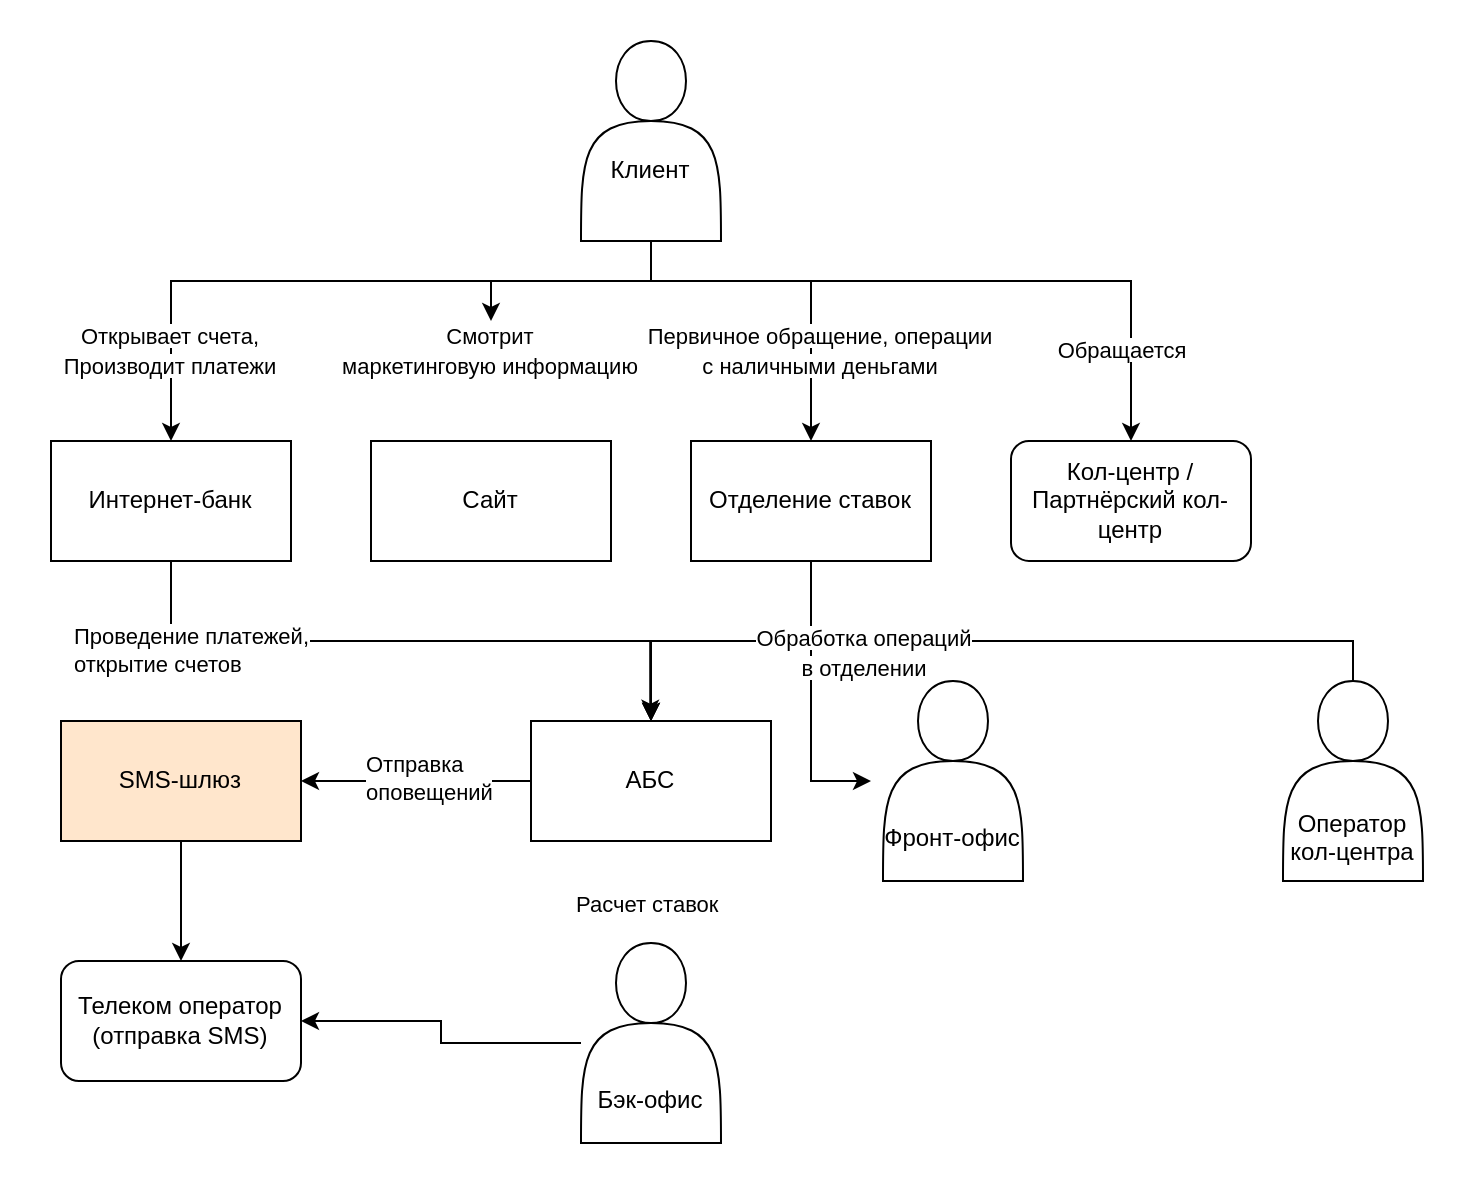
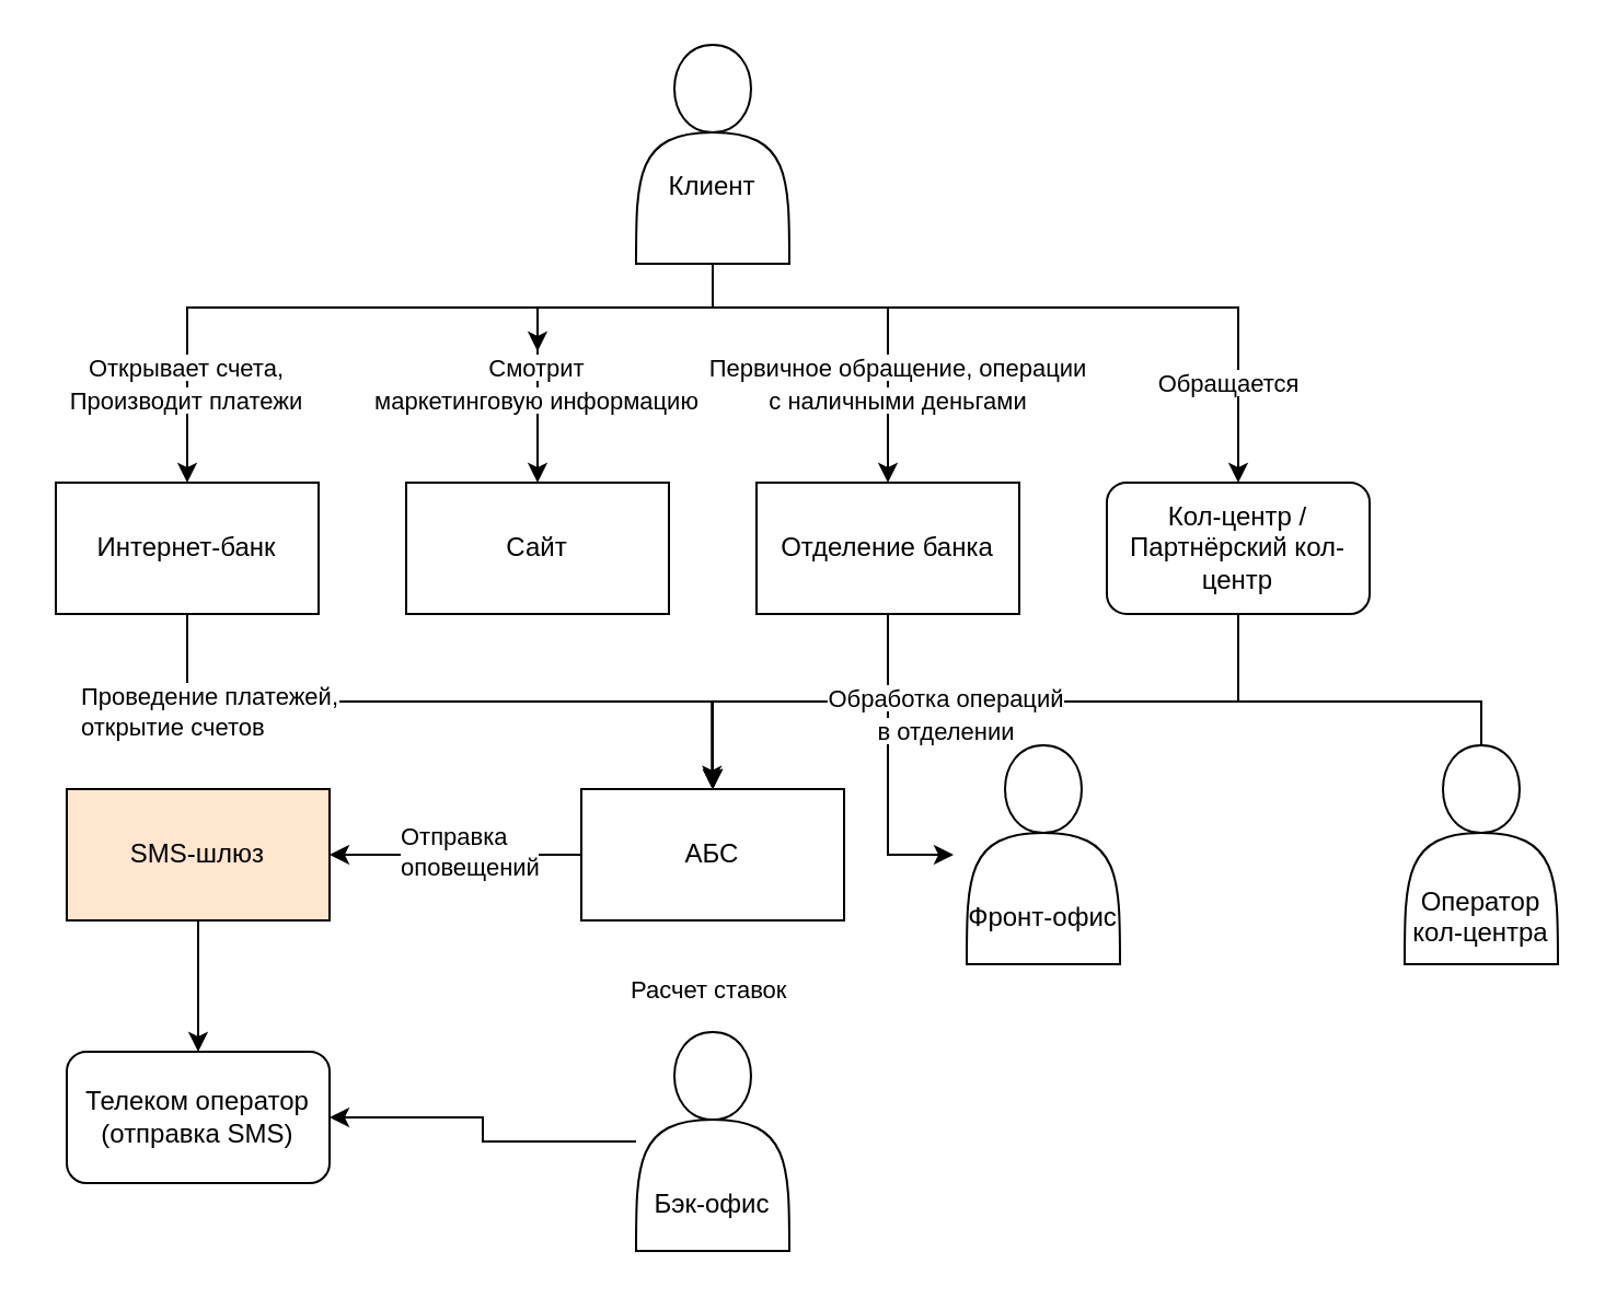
  <mxCell id="0" />
  <mxCell id="1" parent="0" />
  <mxCell id="2" style="edgeStyle=orthogonalEdgeStyle;rounded=0;orthogonalLoop=1;jettySize=auto;html=1;entryX=0.5;entryY=0;entryDx=0;entryDy=0;exitX=0.5;exitY=1;exitDx=0;exitDy=0;" parent="1" source="6" target="8" edge="1"><mxGeometry relative="1" as="geometry"><mxPoint x="279" y="120" as="sourcePoint" /><Array as="points"><mxPoint x="325" y="140" /><mxPoint x="85" y="140" /></Array></mxGeometry></mxCell>
+ <mxCell id="3" style="edgeStyle=orthogonalEdgeStyle;rounded=0;orthogonalLoop=1;jettySize=auto;html=1;entryX=0.5;entryY=0;entryDx=0;entryDy=0;exitX=0.5;exitY=1;exitDx=0;exitDy=0;" parent="1" source="26" target="9" edge="1"><mxGeometry relative="1" as="geometry"><mxPoint x="279" y="120" as="sourcePoint" /><Array as="points"><mxPoint x="245" y="140" /></Array></mxGeometry></mxCell>
  <mxCell id="4" style="edgeStyle=orthogonalEdgeStyle;rounded=0;orthogonalLoop=1;jettySize=auto;html=1;entryX=0.5;entryY=0;entryDx=0;entryDy=0;exitX=0.5;exitY=1;exitDx=0;exitDy=0;" parent="1" source="6" target="11" edge="1"><mxGeometry relative="1" as="geometry"><mxPoint x="279" y="120" as="sourcePoint" /><Array as="points"><mxPoint x="325" y="140" /><mxPoint x="405" y="140" /></Array></mxGeometry></mxCell>
  <mxCell id="5" style="edgeStyle=orthogonalEdgeStyle;rounded=0;orthogonalLoop=1;jettySize=auto;html=1;exitX=0.5;exitY=1;exitDx=0;exitDy=0;" parent="1" source="6" target="13" edge="1"><mxGeometry relative="1" as="geometry"><mxPoint x="279" y="120" as="sourcePoint" /><Array as="points"><mxPoint x="325" y="140" /><mxPoint x="565" y="140" /></Array></mxGeometry></mxCell>
  <mxCell id="6" value="&lt;div&gt;&lt;br&gt;&lt;/div&gt;&lt;div&gt;&lt;br&gt;&lt;/div&gt;Клиент" style="shape=actor;whiteSpace=wrap;html=1;" parent="1" vertex="1"><mxGeometry x="290" y="20" width="70" height="100" as="geometry" /></mxCell>
  <mxCell id="7" style="edgeStyle=orthogonalEdgeStyle;rounded=0;orthogonalLoop=1;jettySize=auto;html=1;" parent="1" source="8" target="15" edge="1"><mxGeometry relative="1" as="geometry"><Array as="points"><mxPoint x="85" y="320" /><mxPoint x="325" y="320" /></Array></mxGeometry></mxCell>
  <mxCell id="8" value="Интернет-банк" style="rounded=0;whiteSpace=wrap;html=1;" parent="1" vertex="1"><mxGeometry x="25" y="220" width="120" height="60" as="geometry" /></mxCell>
  <mxCell id="9" value="Сайт" style="rounded=0;whiteSpace=wrap;html=1;" parent="1" vertex="1"><mxGeometry x="185" y="220" width="120" height="60" as="geometry" /></mxCell>
  <mxCell id="10" style="edgeStyle=orthogonalEdgeStyle;rounded=0;orthogonalLoop=1;jettySize=auto;html=1;entryX=0.5;entryY=0;entryDx=0;entryDy=0;" parent="1" source="11" target="15" edge="1"><mxGeometry relative="1" as="geometry" /></mxCell>
- <mxCell id="11" value="Отделение ставок" style="rounded=0;whiteSpace=wrap;html=1;" parent="1" vertex="1"><mxGeometry x="345" y="220" width="120" height="60" as="geometry" /></mxCell>
+ <mxCell id="11" value="Отделение банка" style="rounded=0;whiteSpace=wrap;html=1;" parent="1" vertex="1"><mxGeometry x="345" y="220" width="120" height="60" as="geometry" /></mxCell>
+ <mxCell id="12" style="edgeStyle=orthogonalEdgeStyle;rounded=0;orthogonalLoop=1;jettySize=auto;html=1;entryX=0.5;entryY=0;entryDx=0;entryDy=0;" parent="1" source="13" target="15" edge="1"><mxGeometry relative="1" as="geometry"><Array as="points"><mxPoint x="565" y="320" /><mxPoint x="325" y="320" /></Array></mxGeometry></mxCell>
  <mxCell id="13" value="Кол-центр /&lt;br&gt;Партнёрский кол-центр" style="whiteSpace=wrap;html=1;rounded=1;" parent="1" vertex="1"><mxGeometry x="505" y="220" width="120" height="60" as="geometry" /></mxCell>
  <mxCell id="14" style="edgeStyle=orthogonalEdgeStyle;rounded=0;orthogonalLoop=1;jettySize=auto;html=1;entryX=1;entryY=0.5;entryDx=0;entryDy=0;" parent="1" source="15" target="23" edge="1"><mxGeometry relative="1" as="geometry" /></mxCell>
  <mxCell id="15" value="АБС" style="rounded=0;whiteSpace=wrap;html=1;" parent="1" vertex="1"><mxGeometry x="265" y="360" width="120" height="60" as="geometry" /></mxCell>
  <mxCell id="16" style="edgeStyle=orthogonalEdgeStyle;rounded=0;orthogonalLoop=1;jettySize=auto;html=1;entryX=0.5;entryY=0;entryDx=0;entryDy=0;" parent="1" source="17" target="15" edge="1"><mxGeometry relative="1" as="geometry"><mxPoint x="451" y="390" as="targetPoint" /><Array as="points"><mxPoint x="676" y="320" /><mxPoint x="325" y="320" /></Array></mxGeometry></mxCell>
  <mxCell id="17" value="&lt;div&gt;&lt;br&gt;&lt;/div&gt;&lt;div&gt;&lt;br&gt;&lt;/div&gt;&lt;div&gt;&lt;br&gt;&lt;/div&gt;&lt;div&gt;&lt;br&gt;&lt;/div&gt;&lt;div&gt;Оператор&lt;br&gt;кол-центра&lt;/div&gt;" style="shape=actor;whiteSpace=wrap;html=1;" parent="1" vertex="1"><mxGeometry x="641" y="340" width="70" height="100" as="geometry" /></mxCell>
  <mxCell id="18" value="&lt;div&gt;&lt;br&gt;&lt;/div&gt;&lt;div&gt;&lt;br&gt;&lt;/div&gt;&lt;div&gt;&lt;br&gt;&lt;/div&gt;&lt;div&gt;&lt;br&gt;&lt;/div&gt;&lt;div&gt;Фронт-офис&lt;/div&gt;" style="shape=actor;whiteSpace=wrap;html=1;" parent="1" vertex="1"><mxGeometry x="441" y="340" width="70" height="100" as="geometry" /></mxCell>
  <mxCell id="19" style="edgeStyle=orthogonalEdgeStyle;rounded=0;orthogonalLoop=1;jettySize=auto;html=1;entryX=0.497;entryY=-0.027;entryDx=0;entryDy=0;entryPerimeter=0;startArrow=classic;startFill=1;" parent="1" target="15" edge="1"><mxGeometry relative="1" as="geometry"><mxPoint x="435" y="390" as="sourcePoint" /><mxPoint x="361" y="300" as="targetPoint" /><Array as="points"><mxPoint x="405" y="390" /><mxPoint x="405" y="320" /><mxPoint x="325" y="320" /></Array></mxGeometry></mxCell>
  <mxCell id="20" style="edgeStyle=orthogonalEdgeStyle;rounded=0;orthogonalLoop=1;jettySize=auto;html=1;" parent="1" source="21" target="24" edge="1"><mxGeometry relative="1" as="geometry" /></mxCell>
  <mxCell id="21" value="&lt;div&gt;&lt;br&gt;&lt;/div&gt;&lt;div&gt;&lt;br&gt;&lt;/div&gt;&lt;div&gt;&lt;br&gt;&lt;/div&gt;&lt;div&gt;&lt;br&gt;&lt;/div&gt;&lt;div&gt;Бэк-офис&lt;/div&gt;" style="shape=actor;whiteSpace=wrap;html=1;" parent="1" vertex="1"><mxGeometry x="290" y="471" width="70" height="100" as="geometry" /></mxCell>
  <mxCell id="22" style="edgeStyle=orthogonalEdgeStyle;rounded=0;orthogonalLoop=1;jettySize=auto;html=1;entryX=0.5;entryY=0;entryDx=0;entryDy=0;" parent="1" source="23" target="24" edge="1"><mxGeometry relative="1" as="geometry" /></mxCell>
  <mxCell id="23" value="SMS-шлюз" style="rounded=0;whiteSpace=wrap;html=1;fillColor=#ffe6cc;" parent="1" vertex="1"><mxGeometry x="30" y="360" width="120" height="60" as="geometry" /></mxCell>
  <mxCell id="24" value="Телеком оператор&lt;br&gt;(отправка SMS)" style="whiteSpace=wrap;html=1;rounded=1;" parent="1" vertex="1"><mxGeometry x="30" y="480" width="120" height="60" as="geometry" /></mxCell>
  <mxCell id="25" value="" style="edgeStyle=orthogonalEdgeStyle;rounded=0;orthogonalLoop=1;jettySize=auto;html=1;entryX=0.5;entryY=0;entryDx=0;entryDy=0;exitX=0.5;exitY=1;exitDx=0;exitDy=0;" edge="1" parent="1" source="6" target="26"><mxGeometry relative="1" as="geometry"><mxPoint x="325" y="120" as="sourcePoint" /><Array as="points"><mxPoint x="325" y="140" /></Array><mxPoint x="245" y="220" as="targetPoint" /></mxGeometry></mxCell>
  <mxCell id="26" value="&lt;meta charset=&quot;utf-8&quot;&gt;&lt;span style=&quot;color: rgb(0, 0, 0); font-family: Helvetica; font-size: 11px; font-style: normal; font-variant-ligatures: normal; font-variant-caps: normal; font-weight: 400; letter-spacing: normal; orphans: 2; text-align: center; text-indent: 0px; text-transform: none; widows: 2; word-spacing: 0px; -webkit-text-stroke-width: 0px; white-space: nowrap; background-color: rgb(255, 255, 255); text-decoration-thickness: initial; text-decoration-style: initial; text-decoration-color: initial; display: inline !important; float: none;&quot;&gt;Смотрит&lt;/span&gt;&lt;br style=&quot;forced-color-adjust: none; color: rgb(0, 0, 0); font-family: Helvetica; font-size: 11px; font-style: normal; font-variant-ligatures: normal; font-variant-caps: normal; font-weight: 400; letter-spacing: normal; orphans: 2; text-align: center; text-indent: 0px; text-transform: none; widows: 2; word-spacing: 0px; -webkit-text-stroke-width: 0px; white-space: nowrap; text-decoration-thickness: initial; text-decoration-style: initial; text-decoration-color: initial;&quot;&gt;&lt;span style=&quot;color: rgb(0, 0, 0); font-family: Helvetica; font-size: 11px; font-style: normal; font-variant-ligatures: normal; font-variant-caps: normal; font-weight: 400; letter-spacing: normal; orphans: 2; text-align: center; text-indent: 0px; text-transform: none; widows: 2; word-spacing: 0px; -webkit-text-stroke-width: 0px; white-space: nowrap; background-color: rgb(255, 255, 255); text-decoration-thickness: initial; text-decoration-style: initial; text-decoration-color: initial; display: inline !important; float: none;&quot;&gt;маркетинговую информацию&lt;/span&gt;" style="text;html=1;align=center;verticalAlign=middle;whiteSpace=wrap;rounded=0;" vertex="1" parent="1"><mxGeometry x="165" y="160" width="160" height="30" as="geometry" /></mxCell>
  <mxCell id="27" value="&lt;span style=&quot;font-size: 11px; text-wrap: nowrap; background-color: rgb(255, 255, 255);&quot;&gt;Открывает счета,&lt;/span&gt;&lt;br style=&quot;font-size: 11px; text-wrap: nowrap;&quot;&gt;&lt;span style=&quot;font-size: 11px; text-wrap: nowrap; background-color: rgb(255, 255, 255);&quot;&gt;Производит платежи&lt;/span&gt;" style="text;html=1;align=center;verticalAlign=middle;whiteSpace=wrap;rounded=0;" vertex="1" parent="1"><mxGeometry x="20" y="160" width="130" height="30" as="geometry" /></mxCell>
  <mxCell id="28" value="&lt;span style=&quot;font-size: 11px; text-wrap: nowrap; background-color: rgb(255, 255, 255);&quot;&gt;Обращается&lt;/span&gt;" style="text;html=1;align=center;verticalAlign=middle;whiteSpace=wrap;rounded=0;" vertex="1" parent="1"><mxGeometry x="531" y="160" width="60" height="30" as="geometry" /></mxCell>
  <mxCell id="29" value="&lt;span style=&quot;font-size: 11px; text-wrap: nowrap; background-color: rgb(255, 255, 255);&quot;&gt;Первичное обращение, операции&lt;br&gt;с наличными деньгами&lt;/span&gt;" style="text;html=1;align=center;verticalAlign=middle;whiteSpace=wrap;rounded=0;" vertex="1" parent="1"><mxGeometry x="345" y="160" width="130" height="30" as="geometry" /></mxCell>
  <mxCell id="30" value="&lt;span style=&quot;color: rgb(0, 0, 0); font-family: Helvetica; font-size: 11px; font-style: normal; font-variant-ligatures: normal; font-variant-caps: normal; font-weight: 400; letter-spacing: normal; orphans: 2; text-align: center; text-indent: 0px; text-transform: none; widows: 2; word-spacing: 0px; -webkit-text-stroke-width: 0px; white-space: nowrap; background-color: rgb(255, 255, 255); text-decoration-thickness: initial; text-decoration-style: initial; text-decoration-color: initial; float: none; display: inline !important;&quot;&gt;Обработка операций&lt;br&gt;в отделении&lt;/span&gt;" style="text;html=1;align=center;verticalAlign=middle;whiteSpace=wrap;rounded=0;" vertex="1" parent="1"><mxGeometry x="377" y="311" width="110" height="30" as="geometry" /></mxCell>
  <mxCell id="31" value="&lt;span style=&quot;color: rgb(0, 0, 0); font-family: Helvetica; font-size: 11px; font-style: normal; font-variant-ligatures: normal; font-variant-caps: normal; font-weight: 400; letter-spacing: normal; orphans: 2; text-align: center; text-indent: 0px; text-transform: none; widows: 2; word-spacing: 0px; -webkit-text-stroke-width: 0px; white-space: nowrap; background-color: rgb(255, 255, 255); text-decoration-thickness: initial; text-decoration-style: initial; text-decoration-color: initial; display: inline !important; float: none;&quot;&gt;Расчет ставок&lt;/span&gt;" style="text;whiteSpace=wrap;html=1;" vertex="1" parent="1"><mxGeometry x="286" y="438" width="90" height="30" as="geometry" /></mxCell>
  <mxCell id="32" value="&lt;span style=&quot;color: rgb(0, 0, 0); font-family: Helvetica; font-size: 11px; font-style: normal; font-variant-ligatures: normal; font-variant-caps: normal; font-weight: 400; letter-spacing: normal; orphans: 2; text-align: center; text-indent: 0px; text-transform: none; widows: 2; word-spacing: 0px; -webkit-text-stroke-width: 0px; white-space: nowrap; background-color: rgb(255, 255, 255); text-decoration-thickness: initial; text-decoration-style: initial; text-decoration-color: initial; display: inline !important; float: none;&quot;&gt;Отправка&lt;/span&gt;&lt;br style=&quot;forced-color-adjust: none; color: rgb(0, 0, 0); font-family: Helvetica; font-size: 11px; font-style: normal; font-variant-ligatures: normal; font-variant-caps: normal; font-weight: 400; letter-spacing: normal; orphans: 2; text-align: center; text-indent: 0px; text-transform: none; widows: 2; word-spacing: 0px; -webkit-text-stroke-width: 0px; white-space: nowrap; text-decoration-thickness: initial; text-decoration-style: initial; text-decoration-color: initial;&quot;&gt;&lt;span style=&quot;color: rgb(0, 0, 0); font-family: Helvetica; font-size: 11px; font-style: normal; font-variant-ligatures: normal; font-variant-caps: normal; font-weight: 400; letter-spacing: normal; orphans: 2; text-align: center; text-indent: 0px; text-transform: none; widows: 2; word-spacing: 0px; -webkit-text-stroke-width: 0px; white-space: nowrap; background-color: rgb(255, 255, 255); text-decoration-thickness: initial; text-decoration-style: initial; text-decoration-color: initial; display: inline !important; float: none;&quot;&gt;оповещений&lt;/span&gt;" style="text;whiteSpace=wrap;html=1;" vertex="1" parent="1"><mxGeometry x="181" y="368" width="100" height="50" as="geometry" /></mxCell>
  <mxCell id="33" value="&lt;span style=&quot;color: rgb(0, 0, 0); font-family: Helvetica; font-size: 11px; font-style: normal; font-variant-ligatures: normal; font-variant-caps: normal; font-weight: 400; letter-spacing: normal; orphans: 2; text-align: center; text-indent: 0px; text-transform: none; widows: 2; word-spacing: 0px; -webkit-text-stroke-width: 0px; white-space: nowrap; background-color: rgb(255, 255, 255); text-decoration-thickness: initial; text-decoration-style: initial; text-decoration-color: initial; display: inline !important; float: none;&quot;&gt;Проведение платежей,&lt;/span&gt;&lt;br style=&quot;forced-color-adjust: none; color: rgb(0, 0, 0); font-family: Helvetica; font-size: 11px; font-style: normal; font-variant-ligatures: normal; font-variant-caps: normal; font-weight: 400; letter-spacing: normal; orphans: 2; text-align: center; text-indent: 0px; text-transform: none; widows: 2; word-spacing: 0px; -webkit-text-stroke-width: 0px; white-space: nowrap; text-decoration-thickness: initial; text-decoration-style: initial; text-decoration-color: initial;&quot;&gt;&lt;span style=&quot;color: rgb(0, 0, 0); font-family: Helvetica; font-size: 11px; font-style: normal; font-variant-ligatures: normal; font-variant-caps: normal; font-weight: 400; letter-spacing: normal; orphans: 2; text-align: center; text-indent: 0px; text-transform: none; widows: 2; word-spacing: 0px; -webkit-text-stroke-width: 0px; white-space: nowrap; background-color: rgb(255, 255, 255); text-decoration-thickness: initial; text-decoration-style: initial; text-decoration-color: initial; display: inline !important; float: none;&quot;&gt;открытие счетов&lt;/span&gt;" style="text;whiteSpace=wrap;html=1;" vertex="1" parent="1"><mxGeometry x="35" y="304" width="150" height="50" as="geometry" /></mxCell>
